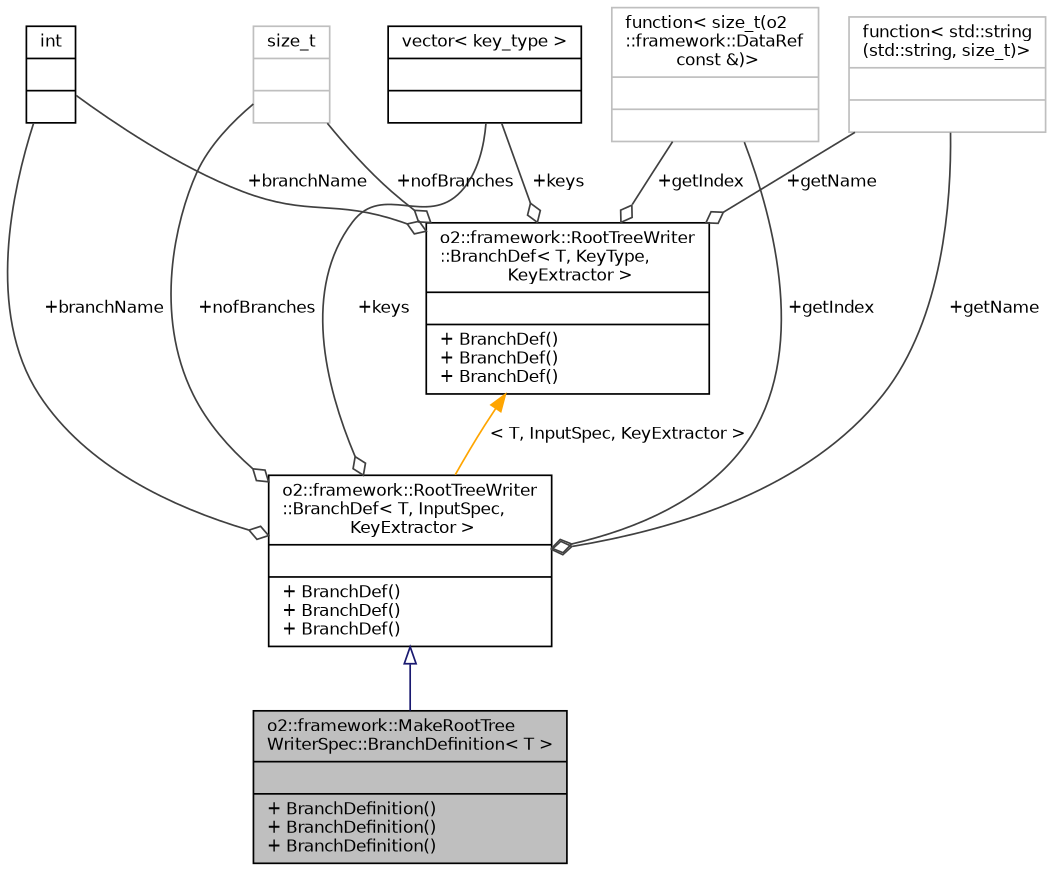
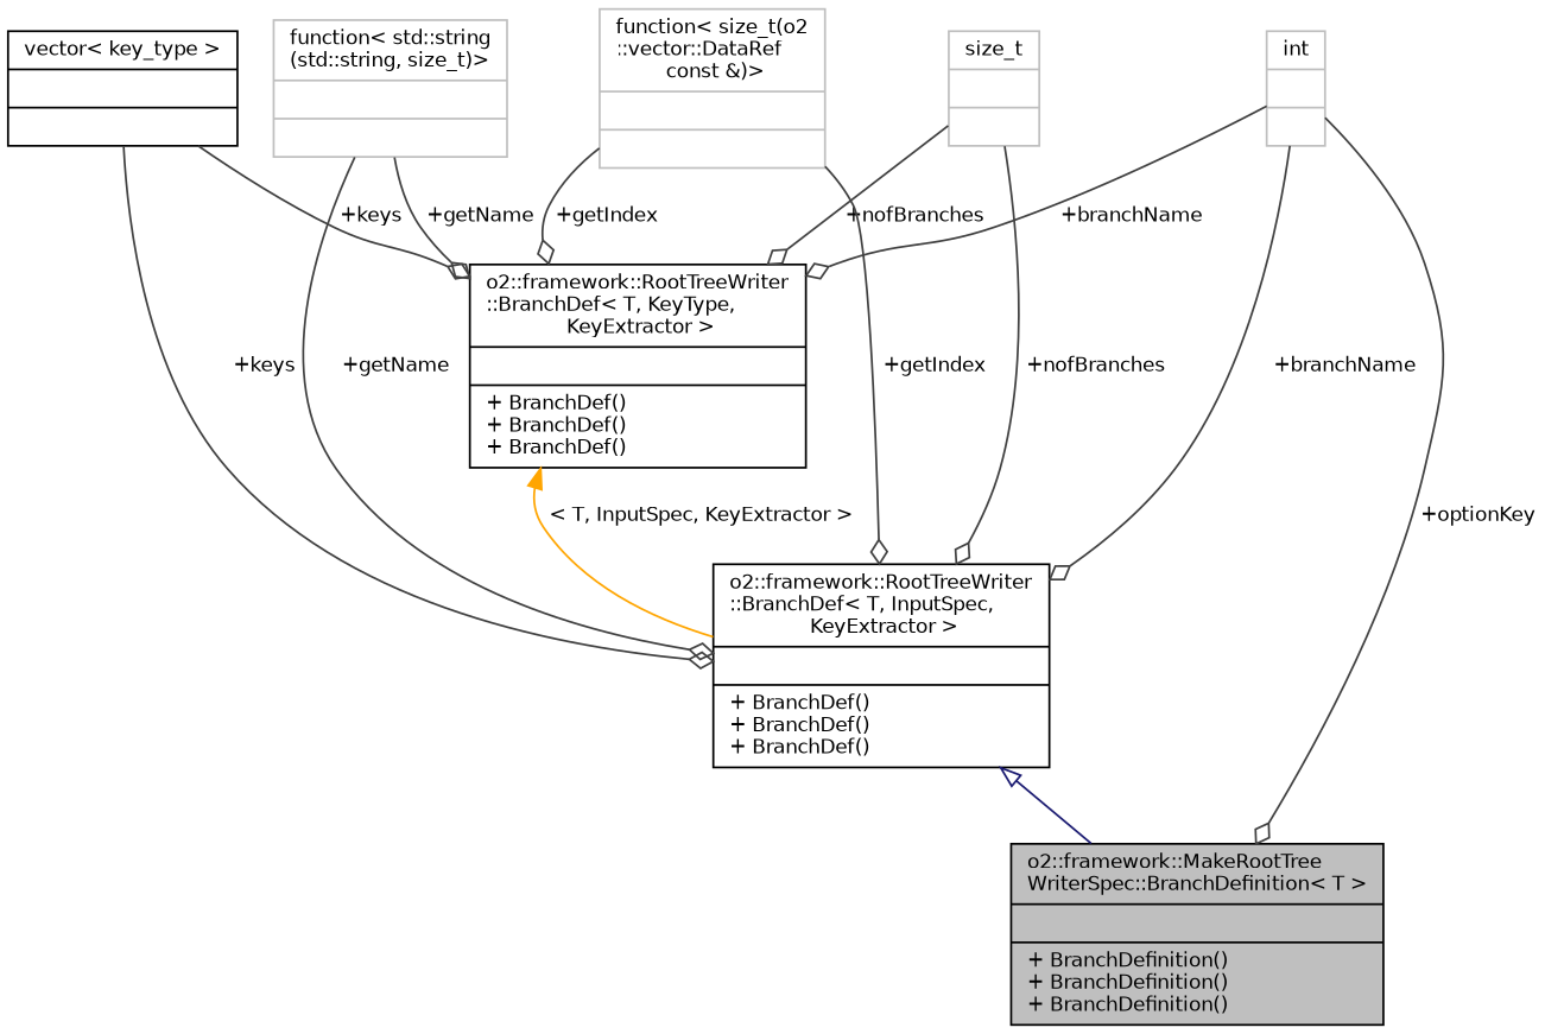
  digraph {
    node [color=black fontname=Helvetica fontsize=10 shape=record]
    edge [color=grey25 fontname=Helvetica fontsize=10 labelfontname=Helvetica labelfontsize=10 style=solid arrowhead=odiamond]
    n1 [fillcolor=grey75 fontcolor=black height=0.2 label="{o2::framework::MakeRootTree\lWriterSpec::BranchDefinition\< T \>\n||+ BranchDefinition()\l+ BranchDefinition()\l+ BranchDefinition()\l}" style=filled width=0.4]
    n2 [height=0.2 label="{o2::framework::RootTreeWriter\l::BranchDef\< T, InputSpec,\l KeyExtractor \>\n||+ BranchDef()\l+ BranchDef()\l+ BranchDef()\l}" width=0.4]
    n3 [height=0.2 label="{vector\< key_type \>\n||}" width=0.4]
    n4 [height=0.2 label="{o2::framework::RootTreeWriter\l::BranchDef\< T, KeyType,\l KeyExtractor \>\n||+ BranchDef()\l+ BranchDef()\l+ BranchDef()\l}" width=0.4]
    n5 [color=grey75 height=0.2 label="{size_t\n||}" width=0.4]
-   n6 [height=0.2 label="{int\n||}" width=0.4]
+   n6 [color=grey75 height=0.2 label="{int\n||}" width=0.4]
    n7 [color=grey75 height=0.2 label="{function\< std::string\l(std::string, size_t)\>\n||}" width=0.4]
-   n8 [color=grey75 height=0.2 label="{function\< size_t(o2\l::framework::DataRef\l const &)\>\n||}" width=0.4]
+   n8 [color=grey75 height=0.2 label="{function\< size_t(o2\l::vector::DataRef\l const &)\>\n||}" width=0.4]
    n2 -> n1 [arrowtail=onormal color=midnightblue dir=back arrowhead=""]
    n3 -> n2 [label=" +keys"]
    n3 -> n4 [label=" +keys"]
    n4 -> n2 [color=orange dir=back label=" \< T, InputSpec, KeyExtractor \>" arrowhead=""]
    n5 -> n2 [label=" +nofBranches"]
    n5 -> n4 [label=" +nofBranches"]
+   n6 -> n1 [label=" +optionKey"]
    n6 -> n2 [label=" +branchName"]
    n6 -> n4 [label=" +branchName"]
    n7 -> n2 [label=" +getName"]
    n7 -> n4 [label=" +getName"]
    n8 -> n2 [label=" +getIndex"]
    n8 -> n4 [label=" +getIndex"]
  }
